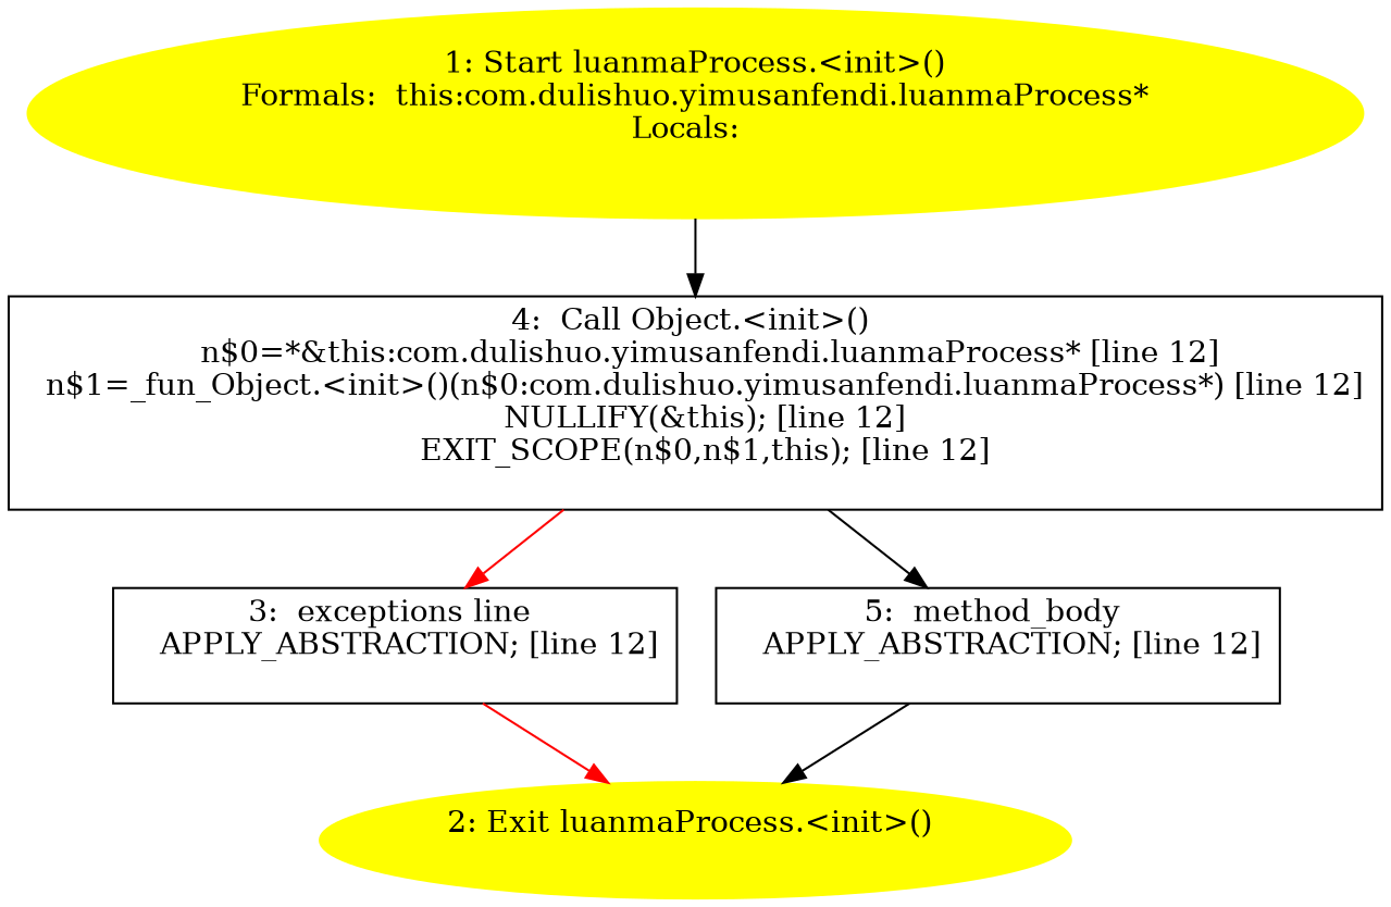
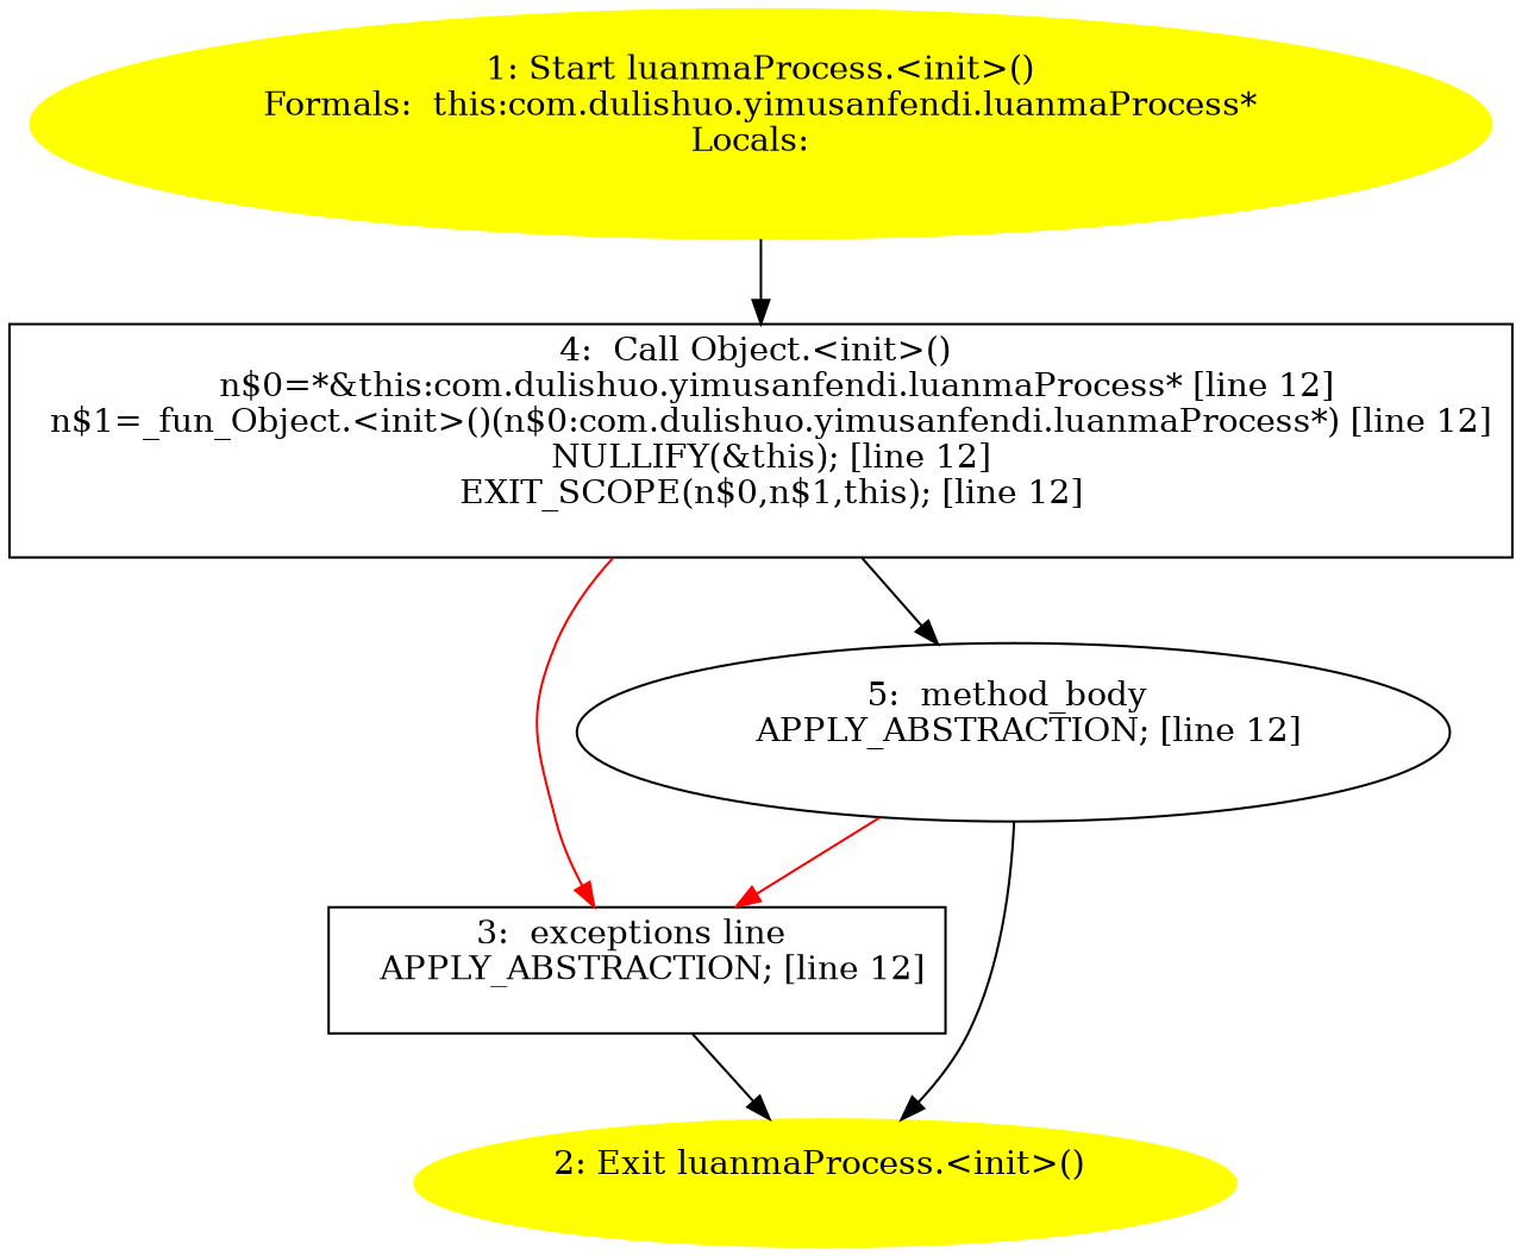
  digraph {
    node [shape=box]
    n1 [color=yellow label="1: Start luanmaProcess.<init>()\nFormals:  this:com.dulishuo.yimusanfendi.luanmaProcess*\nLocals:  \n  " style=filled shape=""]
    n2 [label="4:  Call Object.<init>() \n   n$0=*&this:com.dulishuo.yimusanfendi.luanmaProcess* [line 12]\n  n$1=_fun_Object.<init>()(n$0:com.dulishuo.yimusanfendi.luanmaProcess*) [line 12]\n  NULLIFY(&this); [line 12]\n  EXIT_SCOPE(n$0,n$1,this); [line 12]\n "]
    n3 [label="3:  exceptions line \n   APPLY_ABSTRACTION; [line 12]\n "]
-   n4 [label="5:  method_body \n   APPLY_ABSTRACTION; [line 12]\n "]
+   n4 [label="5:  method_body \n   APPLY_ABSTRACTION; [line 12]\n " shape=ellipse]
    n5 [color=yellow label="2: Exit luanmaProcess.<init>() \n  " style=filled shape=""]
    n1 -> n2
    n2 -> n3 [color=red]
    n2 -> n4
-   n3 -> n5 [color=red]
+   n3 -> n5
+   n4 -> n3 [color=red]
    n4 -> n5
  }
